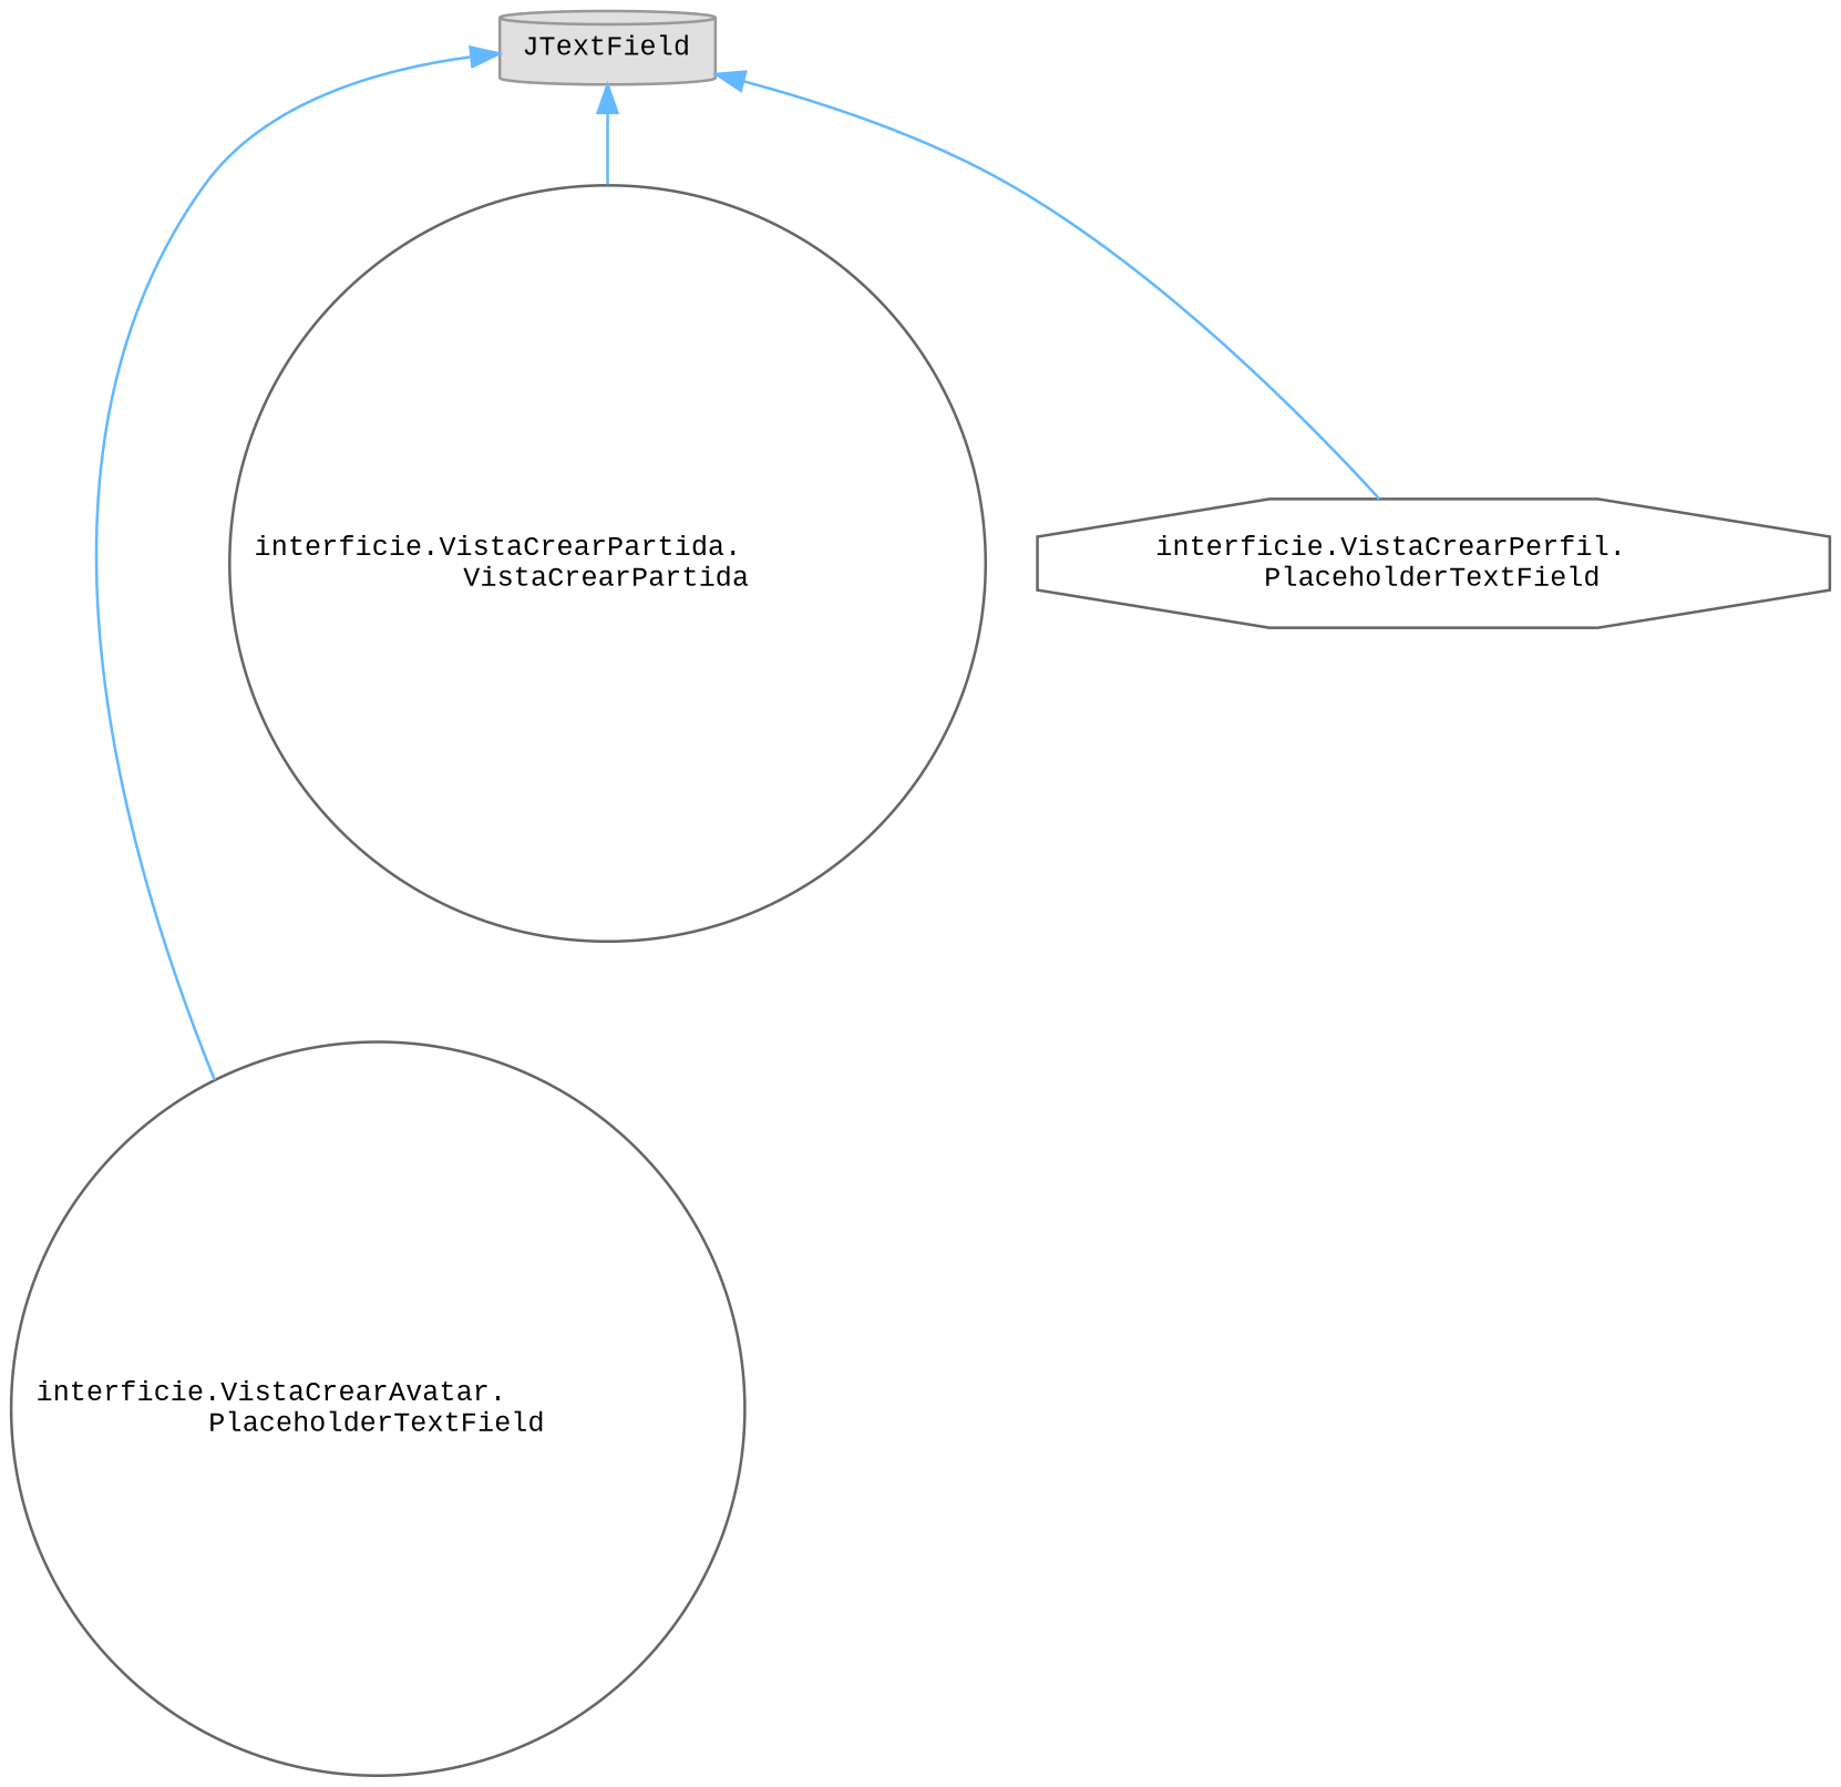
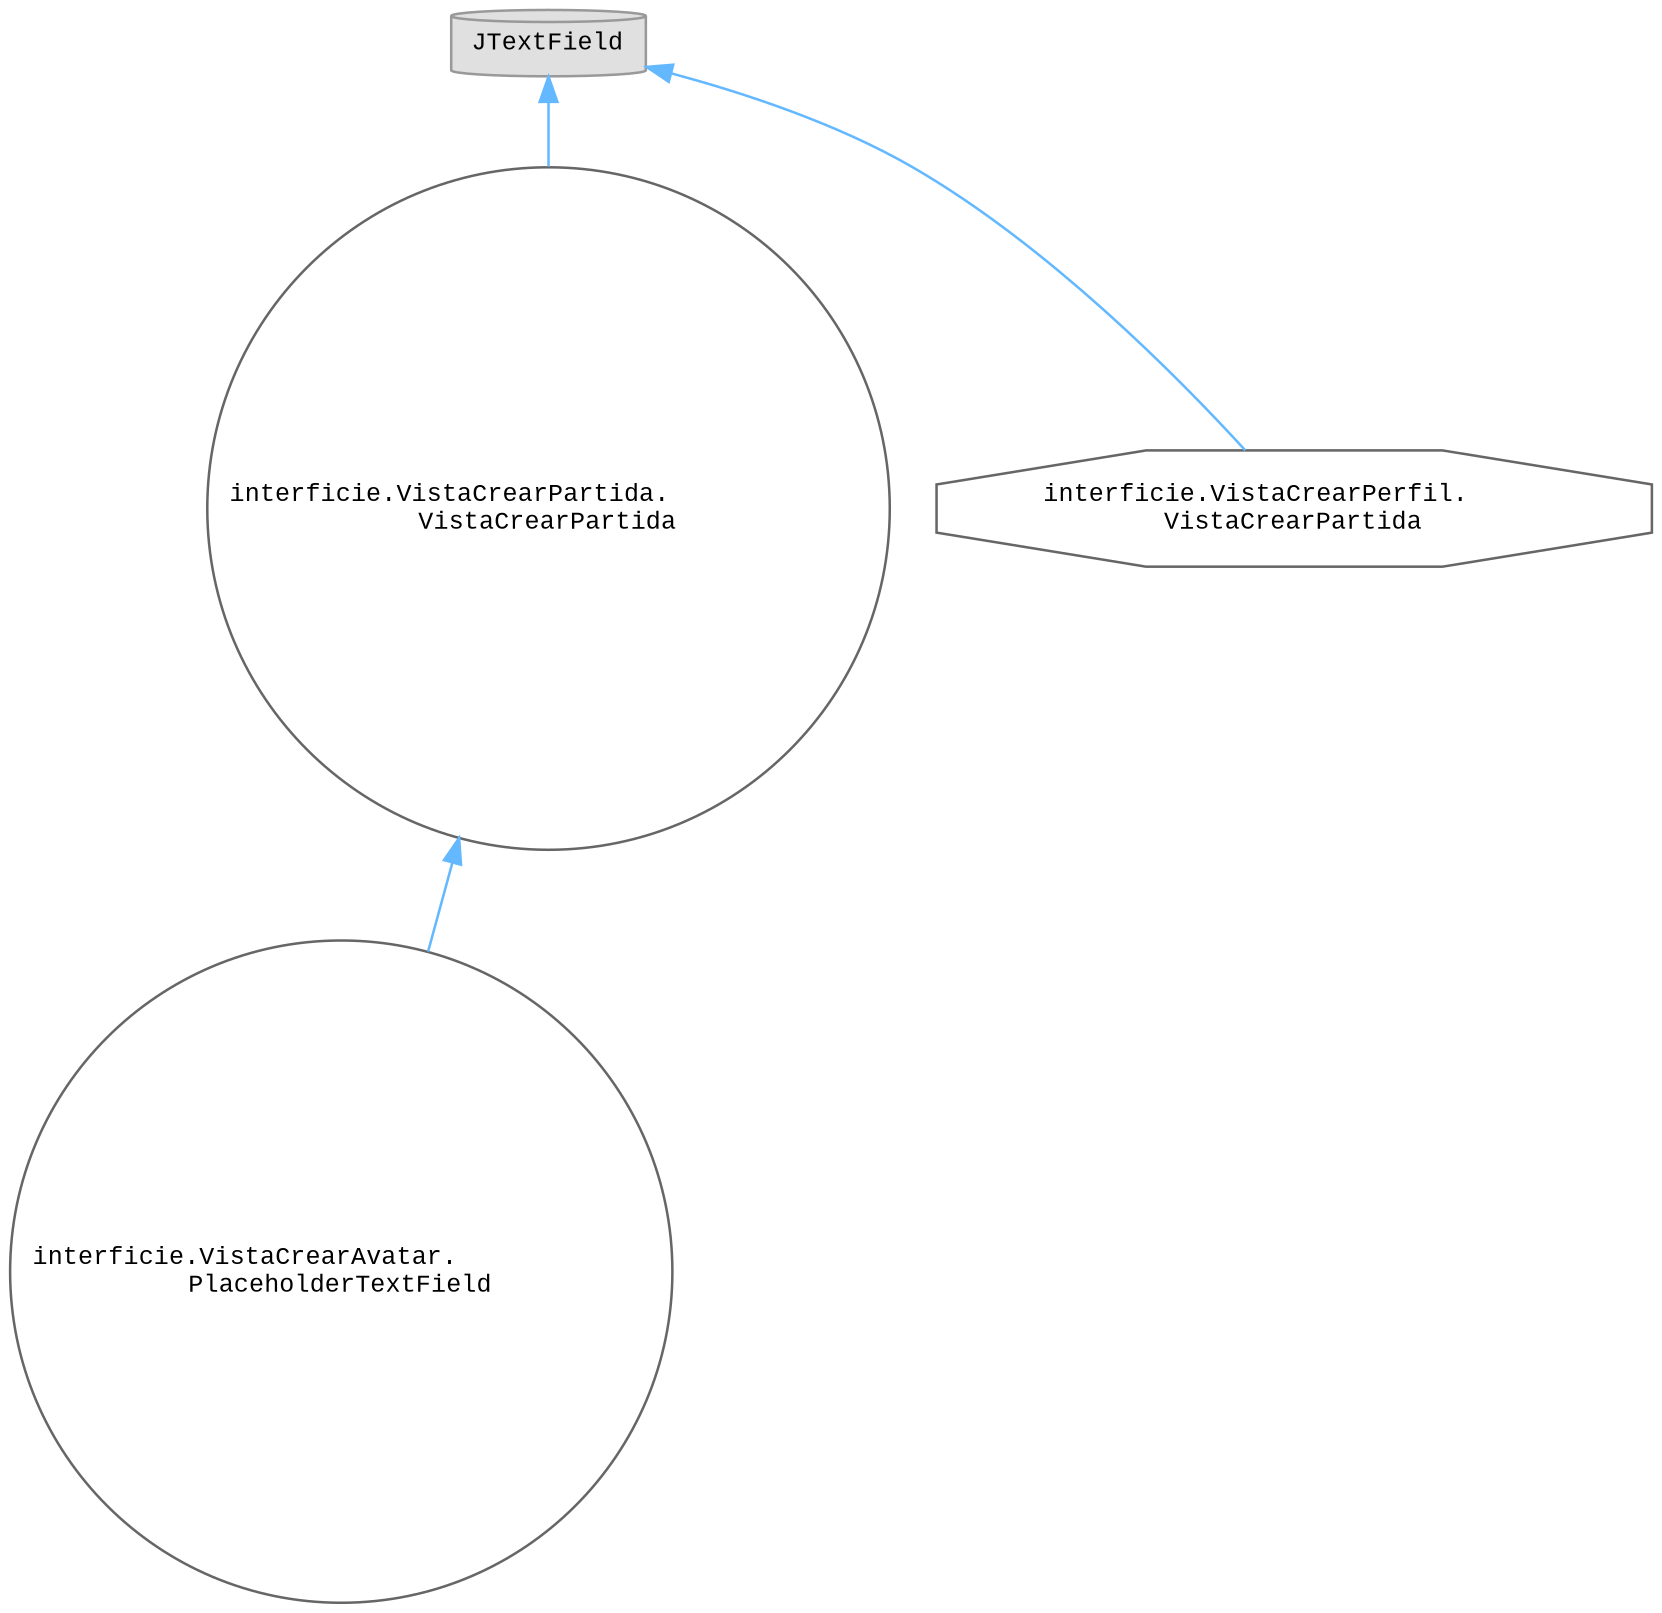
  digraph {
    fontname="Liberation Mono"
    rankdir=TB
    node [color=grey40 fillcolor=white fontname="Liberation Mono" fontsize=10 shape=circle style=filled]
    edge [color=steelblue1 dir=back fontname="Liberation Mono" fontsize=10 labelfontname=Helvetica labelfontsize=10 style=solid]
    n1 [color=grey60 fillcolor="#E0E0E0" height=0.2 label=JTextField shape=cylinder width=0.4]
    n2 [height=0.2 label="interficie.VistaCrearAvatar.\lPlaceholderTextField" width=0.4]
    n3 [height=0.2 label="interficie.VistaCrearPartida.\lVistaCrearPartida" width=0.4]
-   n4 [height=0.2 label="interficie.VistaCrearPerfil.\lPlaceholderTextField" shape=octagon width=0.4]
-   n1 -> n2
+   n4 [height=0.2 label="interficie.VistaCrearPerfil.\lVistaCrearPartida" shape=octagon width=0.4]
+   n3 -> n2
    n1 -> n3
    n1 -> n4
  }
